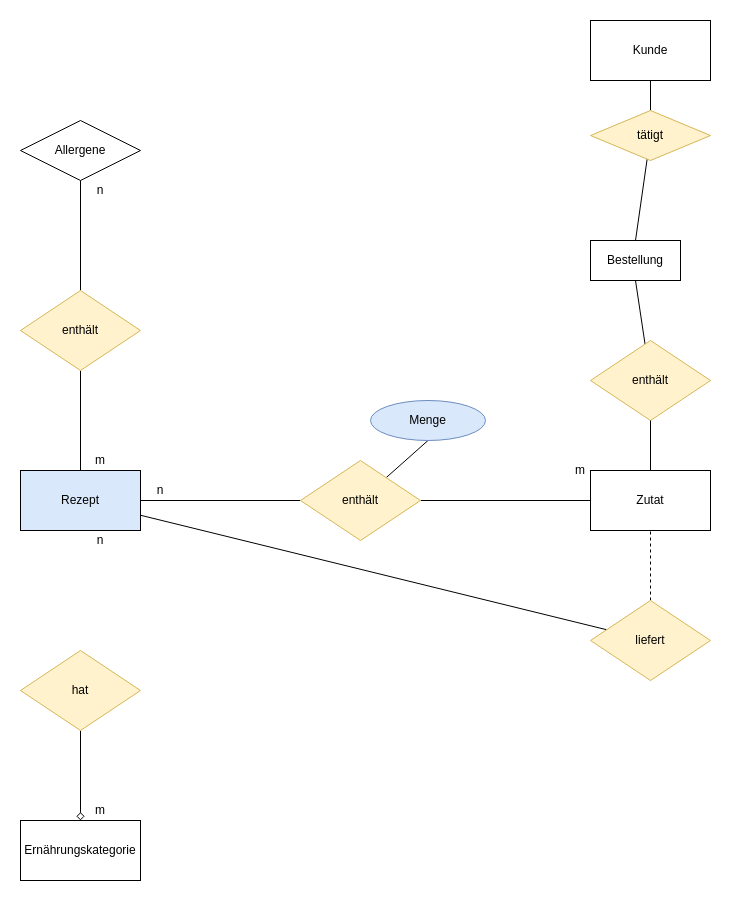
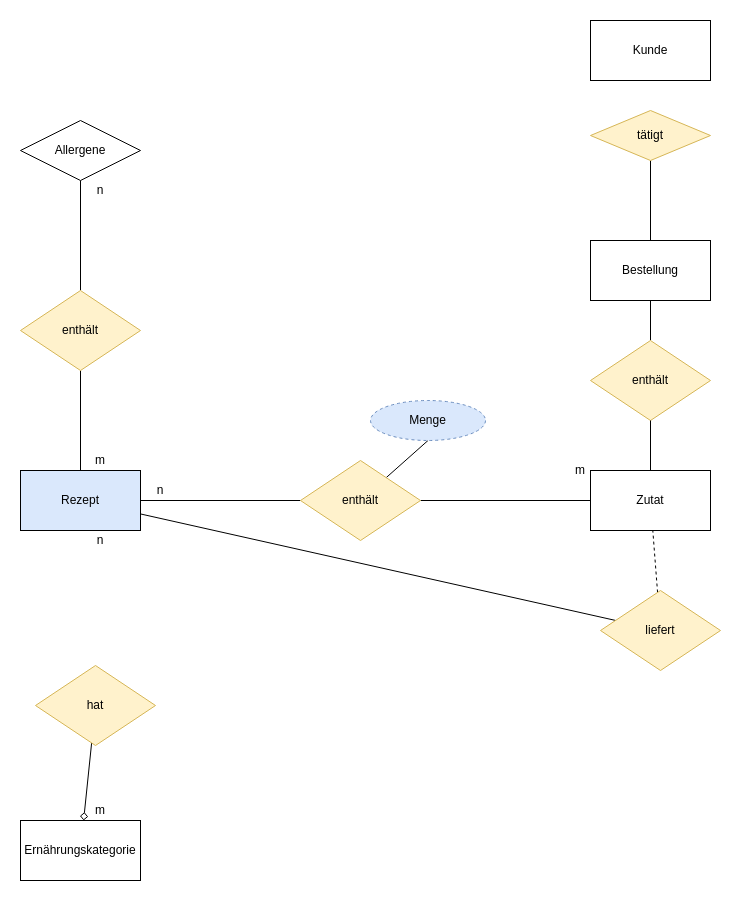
  <mxCell id="0" />
  <mxCell id="1" parent="0" />
  <mxCell id="2" style="edgeStyle=none;rounded=0;orthogonalLoop=1;jettySize=auto;html=1;endArrow=none;endFill=0;" edge="1" parent="1" source="4" target="23"><mxGeometry relative="1" as="geometry" /></mxCell>
  <mxCell id="3" style="edgeStyle=none;rounded=0;orthogonalLoop=1;jettySize=auto;html=1;endArrow=none;endFill=0;" edge="1" parent="1" source="4" target="14"><mxGeometry relative="1" as="geometry" /></mxCell>
  <mxCell id="4" value="Rezept" style="rounded=0;whiteSpace=wrap;html=1;fillColor=#dae8fc;" vertex="1" parent="1"><mxGeometry y="470" width="120" height="60" as="geometry" x="20" /></mxCell>
  <mxCell id="5" value="Kunde" style="rounded=0;whiteSpace=wrap;html=1;" vertex="1" parent="1"><mxGeometry x="590" y="20" width="120" height="60" as="geometry" /></mxCell>
- <mxCell id="6" value="Bestellung" style="rounded=0;whiteSpace=wrap;html=1;" vertex="1" parent="1"><mxGeometry x="590" y="240" width="90" height="40" as="geometry" /></mxCell>
+ <mxCell id="6" value="Bestellung" style="rounded=0;whiteSpace=wrap;html=1;" vertex="1" parent="1"><mxGeometry x="590" y="240" width="120" height="60" as="geometry" /></mxCell>
  <mxCell id="7" value="Ernährungskategorie" style="rounded=0;whiteSpace=wrap;html=1;" vertex="1" parent="1"><mxGeometry y="820" width="120" height="60" as="geometry" x="20" /></mxCell>
  <mxCell id="8" style="edgeStyle=none;rounded=0;orthogonalLoop=1;jettySize=auto;html=1;entryX=0.5;entryY=0;entryDx=0;entryDy=0;endArrow=none;endFill=0;" edge="1" parent="1" source="9" target="14"><mxGeometry relative="1" as="geometry" /></mxCell>
  <mxCell id="9" value="&lt;div&gt;Allergene&lt;/div&gt;" style="rhombus;whiteSpace=wrap;html=1;" vertex="1" parent="1"><mxGeometry y="120" width="120" height="60" as="geometry" x="20" /></mxCell>
  <mxCell id="10" style="edgeStyle=none;rounded=0;orthogonalLoop=1;jettySize=auto;html=1;entryX=1;entryY=0.5;entryDx=0;entryDy=0;endArrow=none;endFill=0;" edge="1" parent="1" source="13" target="4"><mxGeometry relative="1" as="geometry" /></mxCell>
  <mxCell id="11" style="edgeStyle=none;rounded=0;orthogonalLoop=1;jettySize=auto;html=1;entryX=0.5;entryY=1;entryDx=0;entryDy=0;endArrow=none;endFill=0;" edge="1" parent="1" source="13" target="21"><mxGeometry relative="1" as="geometry" /></mxCell>
  <mxCell id="12" style="edgeStyle=none;rounded=0;orthogonalLoop=1;jettySize=auto;html=1;entryX=0;entryY=0.5;entryDx=0;entryDy=0;endArrow=none;endFill=0;" edge="1" parent="1" source="13" target="27"><mxGeometry relative="1" as="geometry" /></mxCell>
  <mxCell id="13" value="enthält" style="rhombus;whiteSpace=wrap;html=1;fillColor=#fff2cc;strokeColor=#d6b656;" vertex="1" parent="1"><mxGeometry x="300" y="460" width="120" height="80" as="geometry" /></mxCell>
  <mxCell id="14" value="enthält" style="rhombus;whiteSpace=wrap;html=1;fillColor=#fff2cc;strokeColor=#d6b656;" vertex="1" parent="1"><mxGeometry y="290" width="120" height="80" as="geometry" x="20" /></mxCell>
  <mxCell id="15" value="" style="edgeStyle=none;rounded=0;orthogonalLoop=1;jettySize=auto;html=1;endArrow=diamond;endFill=0;" edge="1" parent="1" source="16" target="7"><mxGeometry relative="1" as="geometry" /></mxCell>
- <mxCell id="16" value="hat" style="rhombus;whiteSpace=wrap;html=1;fillColor=#fff2cc;strokeColor=#d6b656;" vertex="1" parent="1"><mxGeometry y="650" width="120" height="80" as="geometry" x="20" /></mxCell>
+ <mxCell id="16" value="hat" style="rhombus;whiteSpace=wrap;html=1;fillColor=#fff2cc;strokeColor=#d6b656;" vertex="1" parent="1"><mxGeometry x="35" y="665" width="120" height="80" as="geometry" /></mxCell>
  <mxCell id="17" value="n" style="text;html=1;strokeColor=none;fillColor=none;align=center;verticalAlign=middle;whiteSpace=wrap;rounded=0;" vertex="1" parent="1"><mxGeometry x="80" y="180" width="40" height="20" as="geometry" /></mxCell>
  <mxCell id="18" value="m" style="text;html=1;strokeColor=none;fillColor=none;align=center;verticalAlign=middle;whiteSpace=wrap;rounded=0;" vertex="1" parent="1"><mxGeometry x="80" y="800" width="40" height="20" as="geometry" /></mxCell>
  <mxCell id="19" value="n" style="text;html=1;strokeColor=none;fillColor=none;align=center;verticalAlign=middle;whiteSpace=wrap;rounded=0;" vertex="1" parent="1"><mxGeometry x="140" y="480" width="40" height="20" as="geometry" /></mxCell>
  <mxCell id="20" value="m" style="text;html=1;strokeColor=none;fillColor=none;align=center;verticalAlign=middle;whiteSpace=wrap;rounded=0;" vertex="1" parent="1"><mxGeometry x="80" y="450" width="40" height="20" as="geometry" /></mxCell>
- <mxCell id="21" value="Menge" style="ellipse;whiteSpace=wrap;html=1;fillColor=#dae8fc;strokeColor=#6c8ebf;" vertex="1" parent="1"><mxGeometry x="370" y="400" width="115" height="40" as="geometry" /></mxCell>
+ <mxCell id="21" value="Menge" style="ellipse;whiteSpace=wrap;html=1;fillColor=#dae8fc;strokeColor=#6c8ebf;dashed=1;" vertex="1" parent="1"><mxGeometry x="370" y="400" width="115" height="40" as="geometry" /></mxCell>
  <mxCell id="22" style="edgeStyle=none;rounded=0;orthogonalLoop=1;jettySize=auto;html=1;endArrow=none;endFill=0;dashed=1;" edge="1" parent="1" source="23" target="27"><mxGeometry relative="1" as="geometry" /></mxCell>
- <mxCell id="23" value="&lt;div&gt;liefert&lt;/div&gt;" style="rhombus;whiteSpace=wrap;html=1;fillColor=#fff2cc;strokeColor=#d6b656;" vertex="1" parent="1"><mxGeometry x="590" y="600" width="120" height="80" as="geometry" /></mxCell>
+ <mxCell id="23" value="&lt;div&gt;liefert&lt;/div&gt;" style="rhombus;whiteSpace=wrap;html=1;fillColor=#fff2cc;strokeColor=#d6b656;" vertex="1" parent="1"><mxGeometry x="600" y="590" width="120" height="80" as="geometry" /></mxCell>
  <mxCell id="24" style="edgeStyle=none;rounded=0;orthogonalLoop=1;jettySize=auto;html=1;entryX=0.5;entryY=1;entryDx=0;entryDy=0;endArrow=none;endFill=0;" edge="1" parent="1" source="25" target="6"><mxGeometry relative="1" as="geometry" /></mxCell>
  <mxCell id="25" value="enthält" style="rhombus;whiteSpace=wrap;html=1;fillColor=#fff2cc;strokeColor=#d6b656;" vertex="1" parent="1"><mxGeometry x="590" y="340" width="120" height="80" as="geometry" /></mxCell>
  <mxCell id="26" style="edgeStyle=none;rounded=0;orthogonalLoop=1;jettySize=auto;html=1;entryX=0.5;entryY=1;entryDx=0;entryDy=0;endArrow=none;endFill=0;" edge="1" parent="1" source="27" target="25"><mxGeometry relative="1" as="geometry" /></mxCell>
  <mxCell id="27" value="&lt;div&gt;Zutat&lt;/div&gt;" style="rounded=0;whiteSpace=wrap;html=1;" vertex="1" parent="1"><mxGeometry x="590" y="470" width="120" height="60" as="geometry" /></mxCell>
  <mxCell id="28" style="edgeStyle=none;rounded=0;orthogonalLoop=1;jettySize=auto;html=1;entryX=0.5;entryY=0;entryDx=0;entryDy=0;endArrow=none;endFill=0;" edge="1" parent="1" source="30" target="6"><mxGeometry relative="1" as="geometry" /></mxCell>
- <mxCell id="29" style="edgeStyle=none;rounded=0;orthogonalLoop=1;jettySize=auto;html=1;entryX=0.5;entryY=1;entryDx=0;entryDy=0;endArrow=none;endFill=0;" edge="1" parent="1" source="30" target="5"><mxGeometry relative="1" as="geometry" /></mxCell>
  <mxCell id="30" value="tätigt" style="rhombus;whiteSpace=wrap;html=1;fillColor=#fff2cc;strokeColor=#d6b656;" vertex="1" parent="1"><mxGeometry x="590" y="110" width="120" height="50" as="geometry" /></mxCell>
  <mxCell id="31" value="n" style="text;html=1;strokeColor=none;fillColor=none;align=center;verticalAlign=middle;whiteSpace=wrap;rounded=0;" vertex="1" parent="1"><mxGeometry x="80" y="530" width="40" height="20" as="geometry" /></mxCell>
  <mxCell id="32" value="m" style="text;html=1;strokeColor=none;fillColor=none;align=center;verticalAlign=middle;whiteSpace=wrap;rounded=0;" vertex="1" parent="1"><mxGeometry x="560" y="460" width="40" height="20" as="geometry" /></mxCell>
